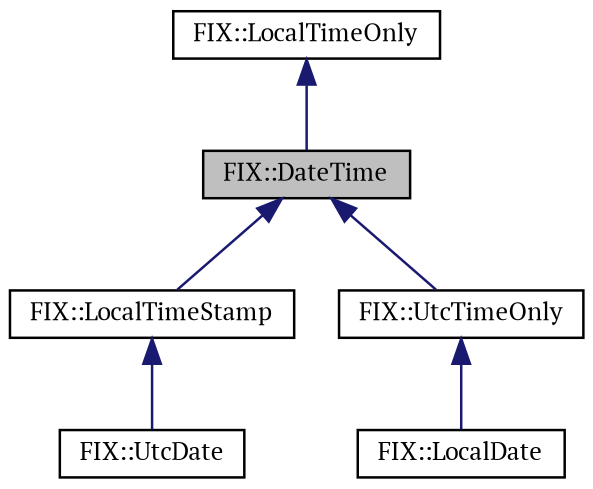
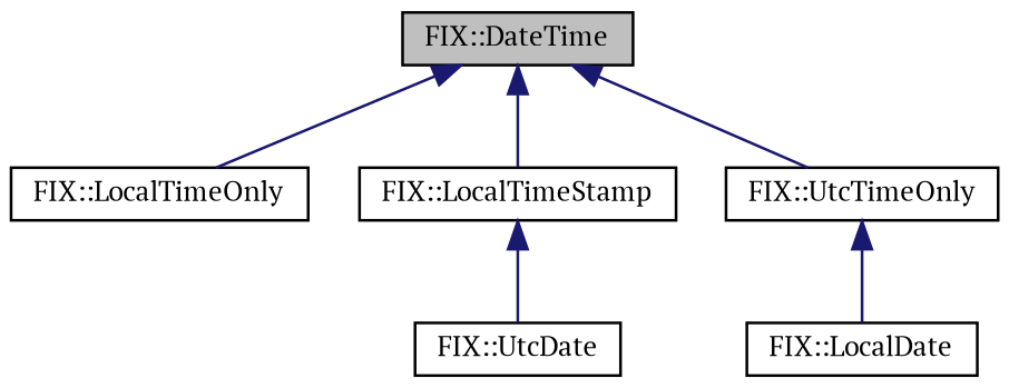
  digraph {
    fontname="PT Serif"
    rankdir=TB
    node [color=black fillcolor=white fontname="PT Serif" fontsize=10 shape=record style=filled]
    edge [color=midnightblue dir=back fontname="PT Serif" fontsize=10 labelfontname=Helvetica labelfontsize=10 style=solid]
    n1 [fillcolor=grey75 fontcolor=black height=0.2 label="FIX::DateTime" width=0.4]
    n2 [height=0.2 label="FIX::LocalTimeOnly" width=0.4]
    n3 [height=0.2 label="FIX::LocalTimeStamp" width=0.4]
    n4 [height=0.2 label="FIX::UtcTimeOnly" width=0.4]
    n5 [height=0.2 label="FIX::LocalDate" width=0.4]
    n6 [height=0.2 label="FIX::UtcDate" width=0.4]
-   n2 -> n1
+   n1 -> n2
    n1 -> n3
    n1 -> n4
    n3 -> n6
    n4 -> n5
  }
